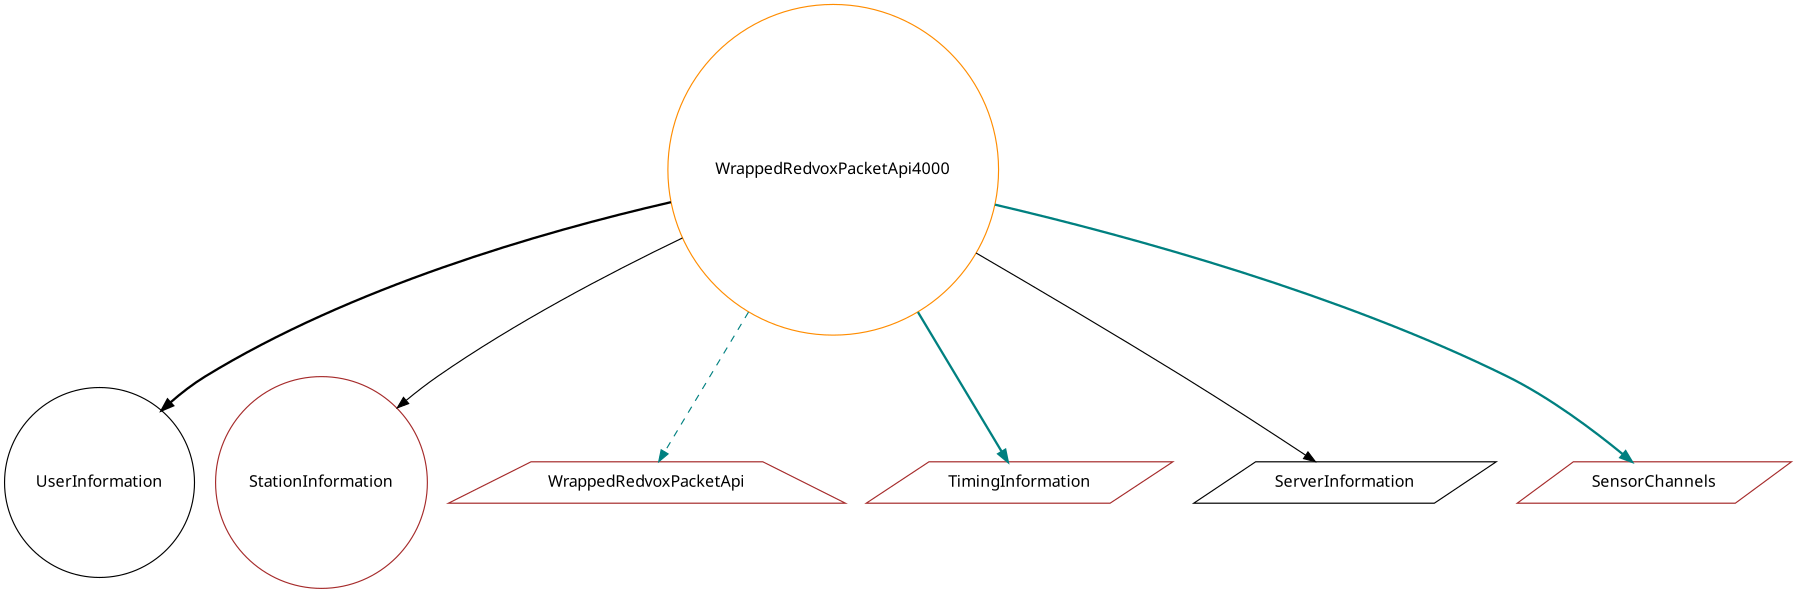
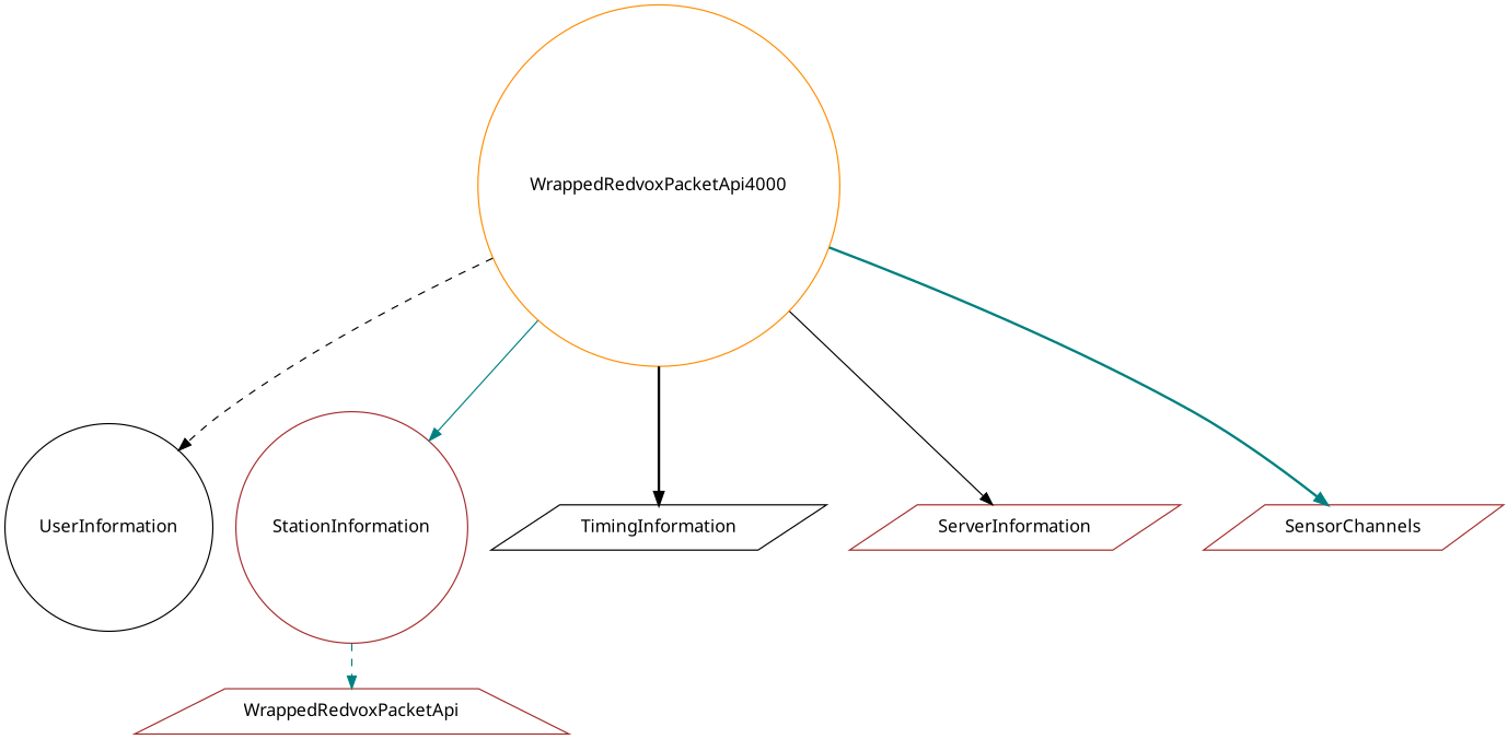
  digraph {
    fontname="Noto Sans"
    node [color=brown fontname="Noto Sans" shape=circle]
    edge [color=teal fontname="Noto Sans" style=dashed]
    n1 [color=darkorange label=WrappedRedvoxPacketApi4000]
    UserInformation [color=black]
    StationInformation
    n4 [label=WrappedRedvoxPacketApi shape=trapezium]
-   TimingInformation [shape=parallelogram]
-   ServerInformation [color=black shape=parallelogram]
+   TimingInformation [color=black shape=parallelogram]
+   ServerInformation [shape=parallelogram]
    SensorChannels [shape=parallelogram]
-   n1 -> UserInformation [color=black style=bold]
-   n1 -> StationInformation [color=black style=solid]
-   n1 -> n4
-   n1 -> TimingInformation [style=bold]
+   n1 -> UserInformation [color=black]
+   n1 -> StationInformation [style=solid]
+   StationInformation -> n4
+   n1 -> TimingInformation [color=black style=bold]
    n1 -> ServerInformation [color=black style=solid]
    n1 -> SensorChannels [style=bold]
  }
